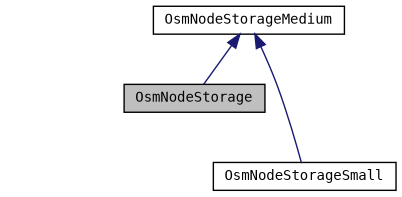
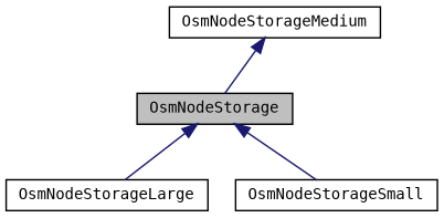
  digraph {
    fontname="DejaVu Sans Mono"
    node [color=black fontname="DejaVu Sans Mono" fontsize=10 shape=record]
    edge [color=midnightblue dir=back fontname="DejaVu Sans Mono" fontsize=10 labelfontname=FreeSans labelfontsize=10 style=solid]
    n1 [fillcolor=grey75 fontcolor=black height=0.2 label=OsmNodeStorage style=filled width=0.4]
+   n2 [height=0.2 label=OsmNodeStorageLarge width=0.4]
    n3 [height=0.2 label=OsmNodeStorageSmall width=0.4]
    n4 [height=0.2 label=OsmNodeStorageMedium width=0.4]
-   n4 -> n3
+   n1 -> n2
+   n1 -> n3
    n4 -> n1
  }
